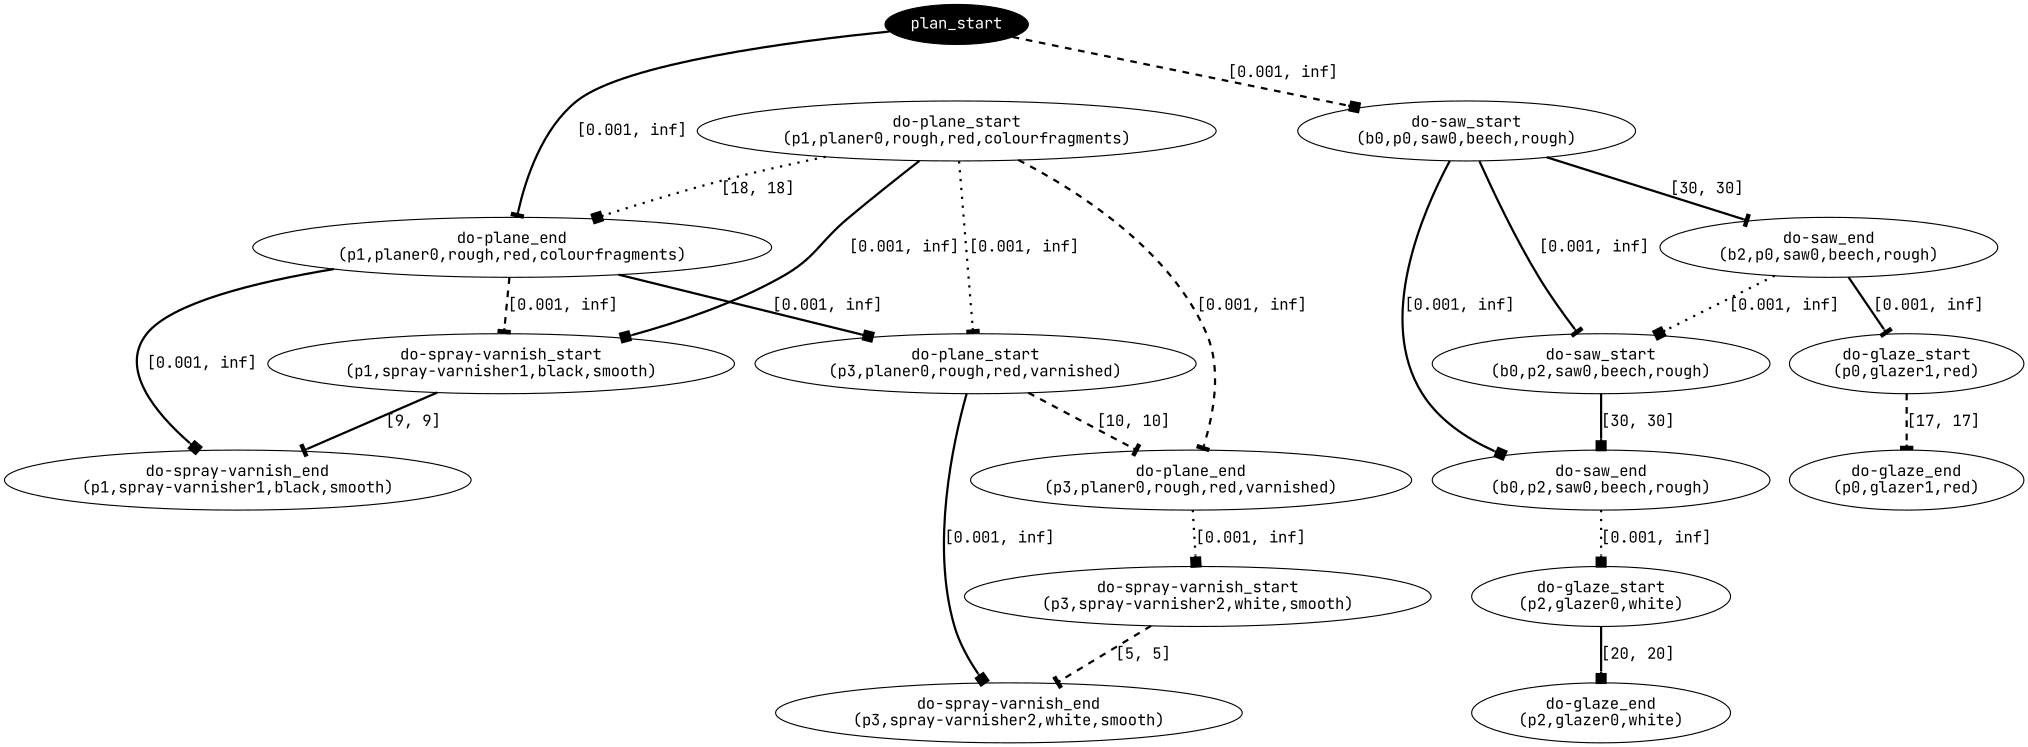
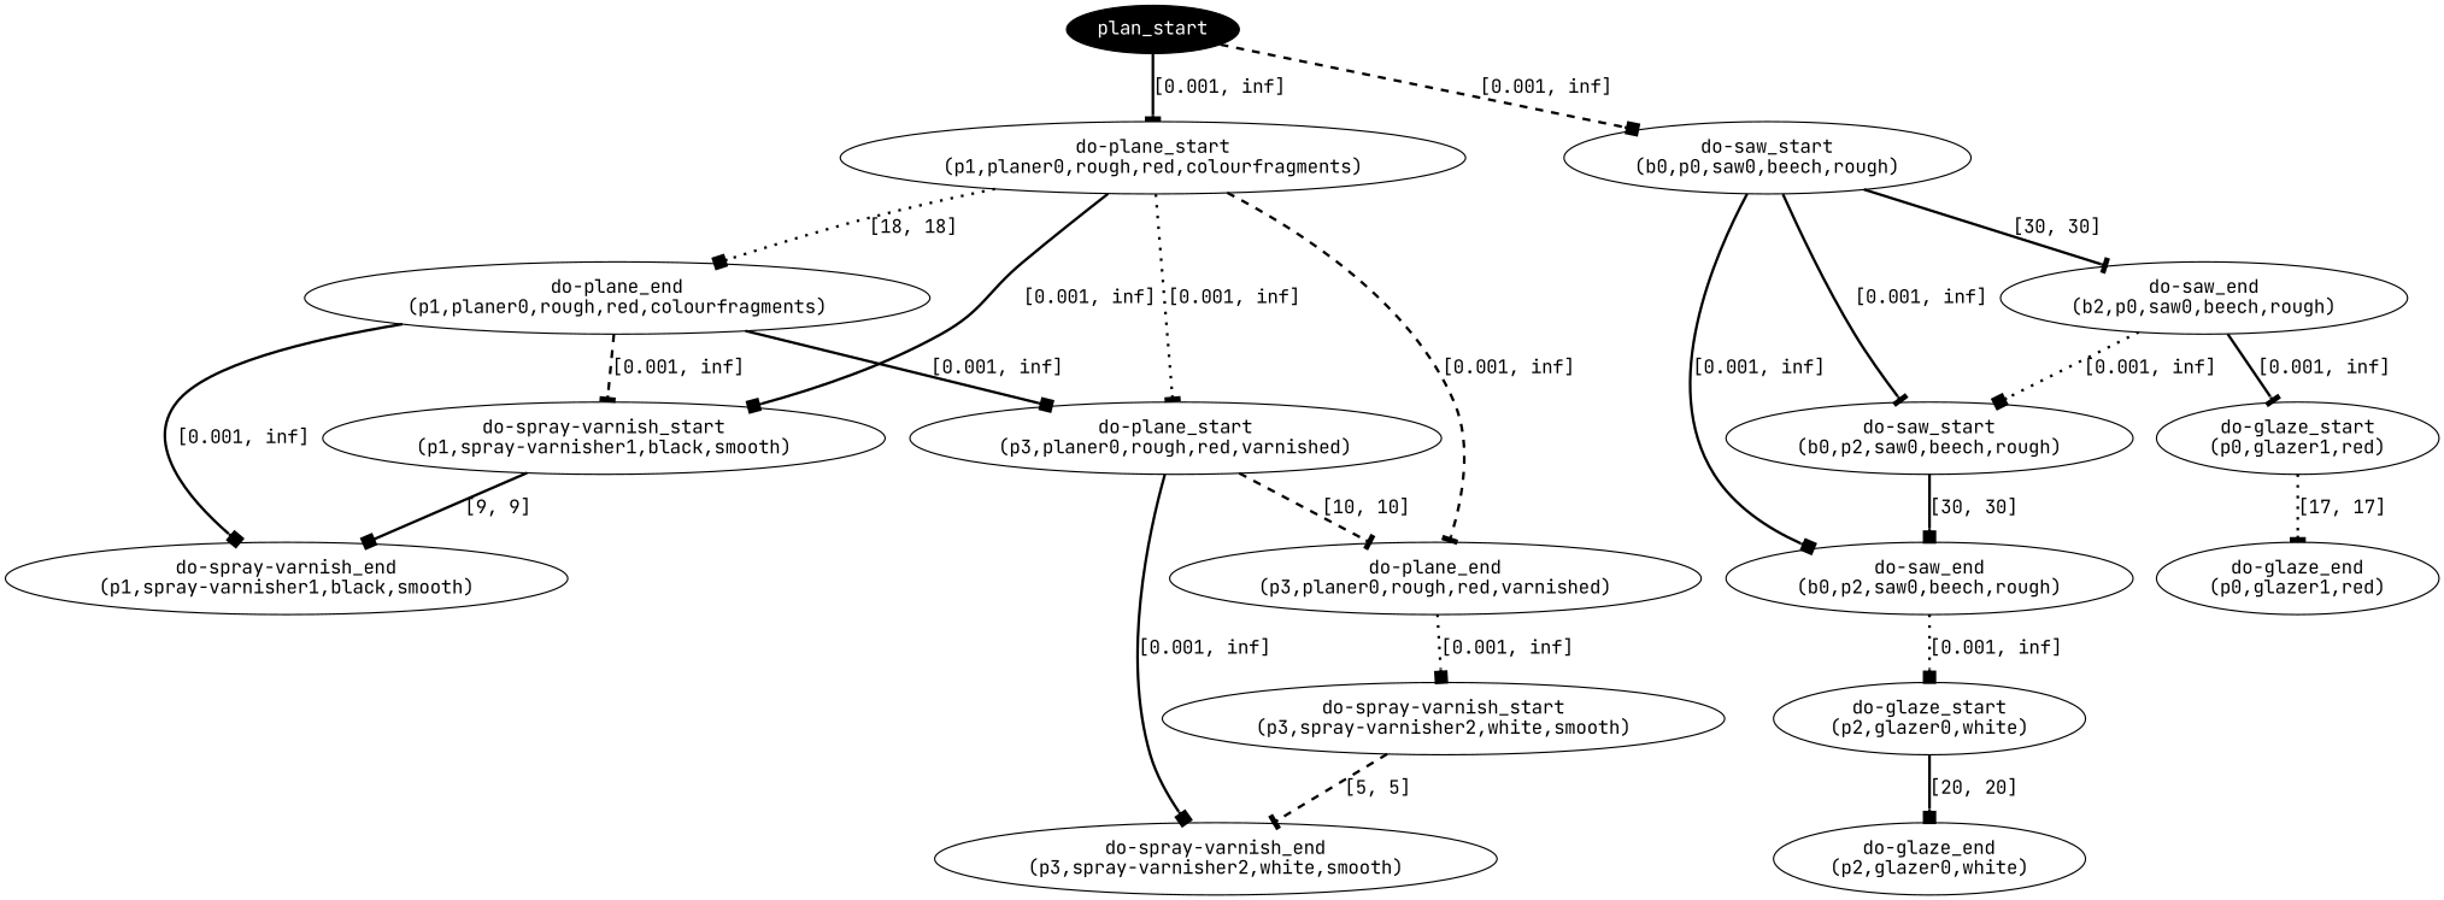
  digraph {
    fontname="JetBrains Mono"
    node [fontname="JetBrains Mono"]
    edge [arrowhead=box color=black fontname="JetBrains Mono" penwidth=2 style=solid]
    n1 [fillcolor=black fontcolor=white label=plan_start style=filled]
    n2 [label="do-plane_start\n(p1,planer0,rough,red,colourfragments)"]
    n3 [label="do-saw_start\n(b0,p0,saw0,beech,rough)"]
    n4 [label="do-plane_end\n(p1,planer0,rough,red,colourfragments)"]
    n5 [label="do-spray-varnish_start\n(p1,spray-varnisher1,black,smooth)"]
    n6 [label="do-plane_start\n(p3,planer0,rough,red,varnished)"]
    n7 [label="do-plane_end\n(p3,planer0,rough,red,varnished)"]
    n8 [label="do-saw_end\n(b2,p0,saw0,beech,rough)"]
    n9 [label="do-saw_start\n(b0,p2,saw0,beech,rough)"]
    n10 [label="do-saw_end\n(b0,p2,saw0,beech,rough)"]
    n11 [label="do-spray-varnish_end\n(p1,spray-varnisher1,black,smooth)"]
    n12 [label="do-spray-varnish_end\n(p3,spray-varnisher2,white,smooth)"]
    n13 [label="do-spray-varnish_start\n(p3,spray-varnisher2,white,smooth)"]
    n14 [label="do-glaze_start\n(p0,glazer1,red)"]
    n15 [label="do-glaze_start\n(p2,glazer0,white)"]
    n16 [label="do-glaze_end\n(p0,glazer1,red)"]
    n17 [label="do-glaze_end\n(p2,glazer0,white)"]
-   n1 -> n4 [arrowhead=tee label="[0.001, inf]"]
+   n1 -> n2 [arrowhead=tee label="[0.001, inf]"]
    n1 -> n3 [label="[0.001, inf]" style=dashed]
    n2 -> n4 [label="[18, 18]" style=dotted]
    n2 -> n5 [label="[0.001, inf]"]
    n2 -> n6 [arrowhead=tee label="[0.001, inf]" style=dotted]
    n2 -> n7 [arrowhead=tee label="[0.001, inf]" style=dashed]
    n3 -> n8 [arrowhead=tee label="[30, 30]"]
    n3 -> n9 [arrowhead=tee label="[0.001, inf]"]
    n3 -> n10 [label="[0.001, inf]"]
    n4 -> n5 [arrowhead=tee label="[0.001, inf]" style=dashed]
    n4 -> n6 [label="[0.001, inf]"]
    n4 -> n11 [label="[0.001, inf]"]
-   n5 -> n11 [arrowhead=tee label="[9, 9]"]
+   n5 -> n11 [label="[9, 9]"]
    n6 -> n7 [arrowhead=tee label="[10, 10]" style=dashed]
    n6 -> n12 [label="[0.001, inf]"]
    n7 -> n13 [label="[0.001, inf]" style=dotted]
    n8 -> n9 [label="[0.001, inf]" style=dotted]
    n8 -> n14 [arrowhead=tee label="[0.001, inf]"]
    n9 -> n10 [label="[30, 30]"]
    n10 -> n15 [label="[0.001, inf]" style=dotted]
    n13 -> n12 [arrowhead=tee label="[5, 5]" style=dashed]
-   n14 -> n16 [arrowhead=tee label="[17, 17]" style=dashed]
+   n14 -> n16 [arrowhead=tee label="[17, 17]" style=dotted]
    n15 -> n17 [label="[20, 20]"]
  }
